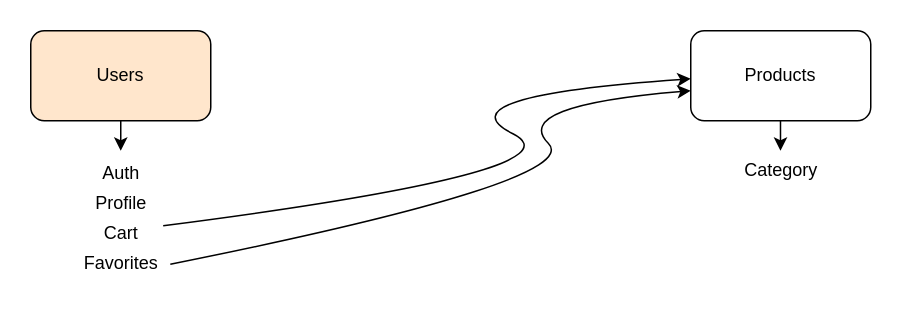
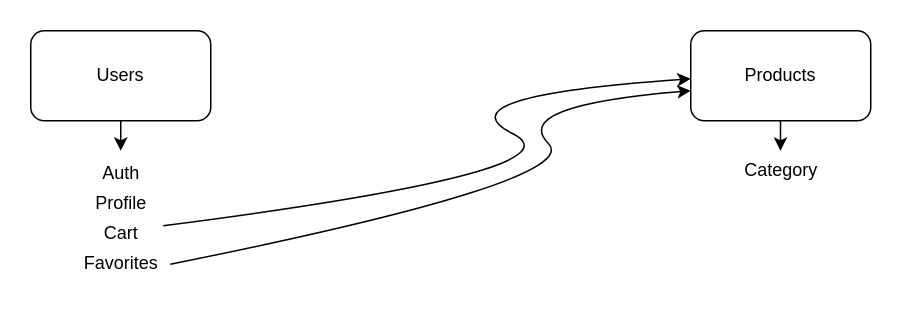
  <mxCell id="0" />
  <mxCell id="1" parent="0" />
- <mxCell id="2" value="Users" style="rounded=1;whiteSpace=wrap;html=1;fillColor=#ffe6cc;" vertex="1" parent="1"><mxGeometry x="20" y="20" width="120" height="60" as="geometry" /></mxCell>
+ <mxCell id="2" value="Users" style="rounded=1;whiteSpace=wrap;html=1;" vertex="1" parent="1"><mxGeometry x="20" y="20" width="120" height="60" as="geometry" /></mxCell>
  <mxCell id="3" value="Products" style="rounded=1;whiteSpace=wrap;html=1;" vertex="1" parent="1"><mxGeometry x="460" y="20" width="120" height="60" as="geometry" /></mxCell>
  <mxCell id="4" value="" style="endArrow=classic;html=1;rounded=0;" edge="1" parent="1"><mxGeometry width="50" height="50" relative="1" as="geometry"><mxPoint x="80" y="80" as="sourcePoint" /><mxPoint x="80" y="100" as="targetPoint" /></mxGeometry></mxCell>
  <mxCell id="5" value="&lt;span style=&quot;text-wrap: wrap;&quot;&gt;Auth&lt;br&gt;&lt;/span&gt;" style="text;html=1;align=center;verticalAlign=middle;resizable=0;points=[];autosize=1;strokeColor=none;fillColor=none;" vertex="1" parent="1"><mxGeometry x="55" y="100" width="50" height="30" as="geometry" /></mxCell>
  <mxCell id="6" value="&lt;div&gt;&lt;span style=&quot;text-wrap: wrap; background-color: initial;&quot;&gt;Profile&lt;/span&gt;&lt;br&gt;&lt;/div&gt;" style="text;html=1;align=center;verticalAlign=middle;resizable=0;points=[];autosize=1;strokeColor=none;fillColor=none;" vertex="1" parent="1"><mxGeometry x="50" y="120" width="60" height="30" as="geometry" /></mxCell>
  <mxCell id="7" value="&lt;div&gt;&lt;span style=&quot;text-wrap: wrap; background-color: initial;&quot;&gt;Cart&lt;/span&gt;&lt;br&gt;&lt;/div&gt;" style="text;html=1;align=center;verticalAlign=middle;resizable=0;points=[];autosize=1;strokeColor=none;fillColor=none;" vertex="1" parent="1"><mxGeometry x="55" y="140" width="50" height="30" as="geometry" /></mxCell>
  <mxCell id="8" value="&lt;div&gt;&lt;span style=&quot;text-wrap: wrap; background-color: initial;&quot;&gt;Favorites&lt;/span&gt;&lt;br&gt;&lt;/div&gt;" style="text;html=1;align=center;verticalAlign=middle;resizable=0;points=[];autosize=1;strokeColor=none;fillColor=none;" vertex="1" parent="1"><mxGeometry x="45" y="160" width="70" height="30" as="geometry" /></mxCell>
  <mxCell id="9" value="" style="curved=1;endArrow=classic;html=1;rounded=0;exitX=1.037;exitY=0.545;exitDx=0;exitDy=0;exitPerimeter=0;entryX=-0.012;entryY=0.64;entryDx=0;entryDy=0;entryPerimeter=0;" edge="1" parent="1"><mxGeometry width="50" height="50" relative="1" as="geometry"><mxPoint x="108.29" y="150" as="sourcePoint" /><mxPoint x="460" y="52.05" as="targetPoint" /><Array as="points"><mxPoint x="391.44" y="113.65" /><mxPoint x="291.44" y="63.65" /></Array></mxGeometry></mxCell>
  <mxCell id="10" value="" style="curved=1;endArrow=classic;html=1;rounded=0;exitX=0.972;exitY=0.522;exitDx=0;exitDy=0;exitPerimeter=0;" edge="1" parent="1"><mxGeometry width="50" height="50" relative="1" as="geometry"><mxPoint x="113.04" y="175.66" as="sourcePoint" /><mxPoint x="460" y="60" as="targetPoint" /><Array as="points"><mxPoint x="390" y="120" /><mxPoint x="340" y="70" /></Array></mxGeometry></mxCell>
  <mxCell id="11" value="Category" style="text;html=1;align=center;verticalAlign=middle;resizable=0;points=[];autosize=1;strokeColor=none;fillColor=none;" vertex="1" parent="1"><mxGeometry x="485" y="98" width="70" height="30" as="geometry" /></mxCell>
  <mxCell id="12" value="" style="endArrow=classic;html=1;rounded=0;" edge="1" parent="1"><mxGeometry width="50" height="50" relative="1" as="geometry"><mxPoint x="519.83" y="80" as="sourcePoint" /><mxPoint x="519.83" y="100" as="targetPoint" /></mxGeometry></mxCell>
